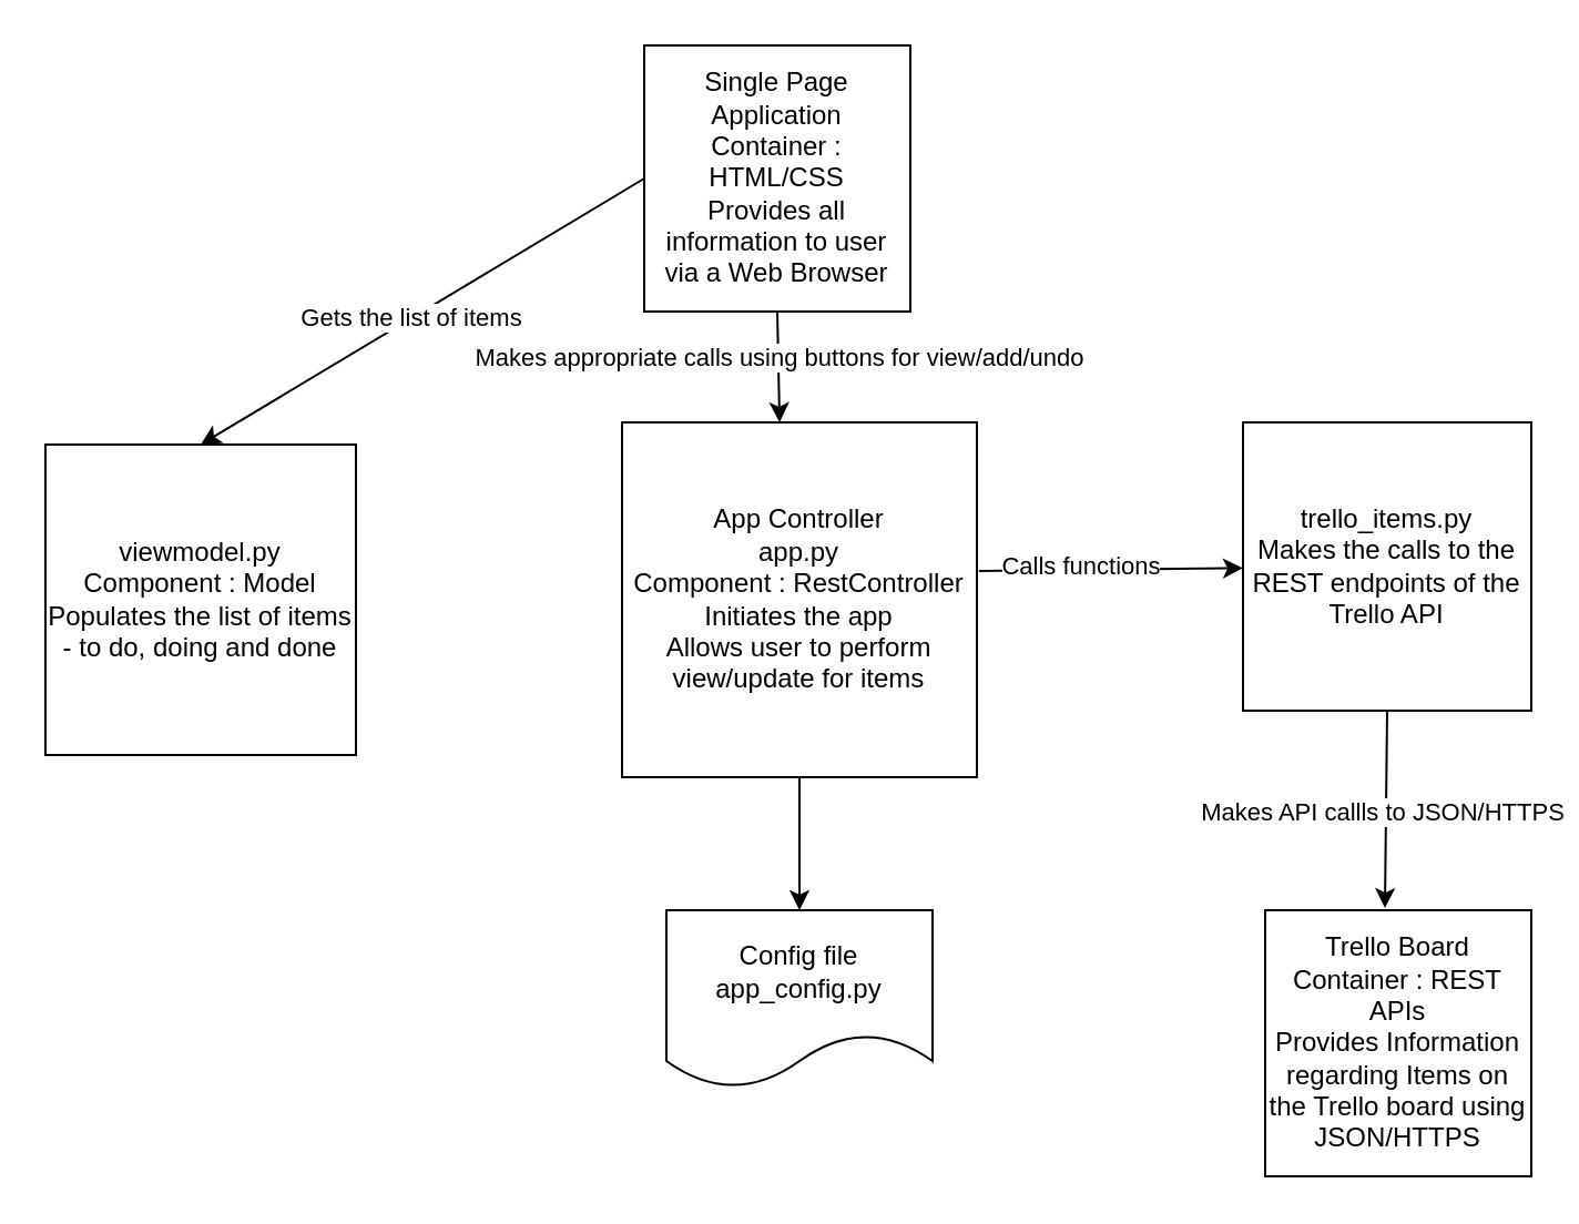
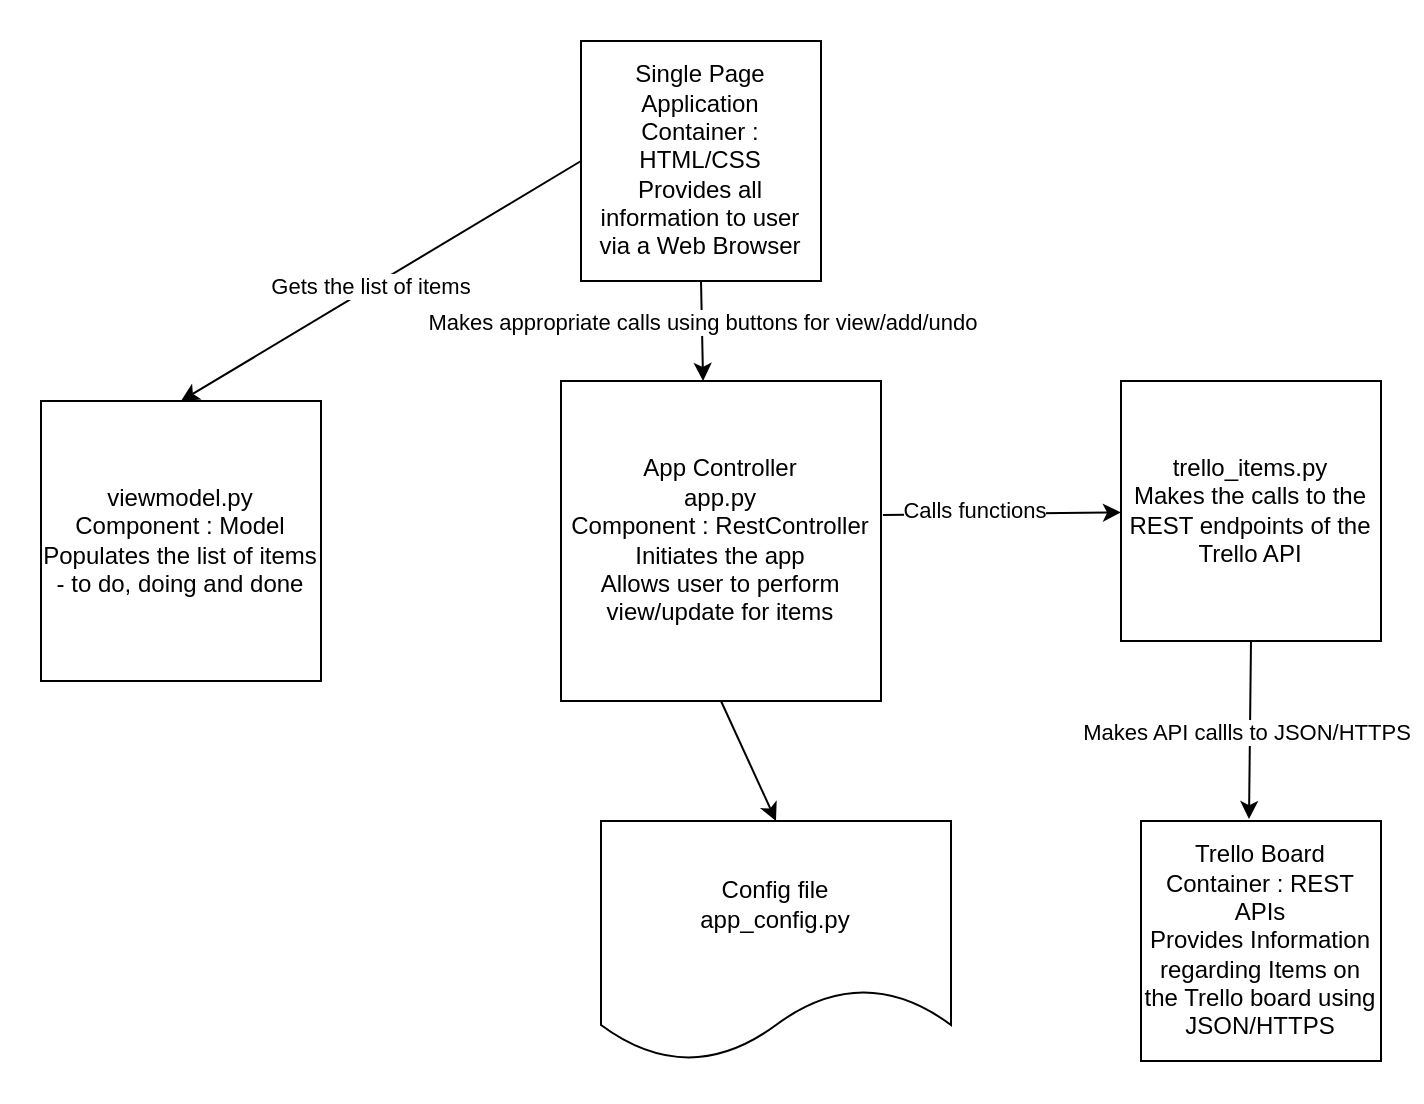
  <mxCell id="0" />
  <mxCell id="1" parent="0" />
  <mxCell id="2" value="&lt;span&gt;Single Page Application&lt;/span&gt;&lt;br&gt;&lt;span&gt;Container : HTML/CSS&lt;/span&gt;&lt;br&gt;&lt;span&gt;Provides all information to user via a Web Browser&lt;/span&gt;" style="whiteSpace=wrap;html=1;aspect=fixed;" vertex="1" parent="1"><mxGeometry x="290" y="20" width="120" height="120" as="geometry" /></mxCell>
  <mxCell id="3" value="App Controller&lt;br&gt;app.py&lt;br&gt;Component : RestController&lt;br&gt;Initiates the app&lt;br&gt;Allows user to perform view/update for items" style="whiteSpace=wrap;html=1;aspect=fixed;" vertex="1" parent="1"><mxGeometry x="280" y="190" width="160" height="160" as="geometry" /></mxCell>
- <mxCell id="4" value="Config file&lt;br&gt;app_config.py" style="shape=document;whiteSpace=wrap;html=1;boundedLbl=1;" vertex="1" parent="1"><mxGeometry x="300" y="410" width="120" height="80" as="geometry" /></mxCell>
+ <mxCell id="4" value="Config file&lt;br&gt;app_config.py" style="shape=document;whiteSpace=wrap;html=1;boundedLbl=1;" vertex="1" parent="1"><mxGeometry x="300" y="410" width="175" height="120" as="geometry" /></mxCell>
  <mxCell id="5" value="viewmodel.py&lt;br&gt;Component : Model&lt;br&gt;Populates the list of items - to do, doing and done" style="whiteSpace=wrap;html=1;aspect=fixed;" vertex="1" parent="1"><mxGeometry x="20" y="200" width="140" height="140" as="geometry" /></mxCell>
  <mxCell id="6" value="trello_items.py&lt;br&gt;Makes the calls to the REST endpoints of the Trello API" style="whiteSpace=wrap;html=1;aspect=fixed;" vertex="1" parent="1"><mxGeometry x="560" y="190" width="130" height="130" as="geometry" /></mxCell>
  <mxCell id="7" value="&lt;span&gt;Trello Board&lt;/span&gt;&lt;br&gt;&lt;span&gt;Container : REST APIs&lt;/span&gt;&lt;br&gt;&lt;span&gt;Provides Information regarding Items on the Trello board using JSON/HTTPS&lt;/span&gt;" style="whiteSpace=wrap;html=1;aspect=fixed;" vertex="1" parent="1"><mxGeometry x="570" y="410" width="120" height="120" as="geometry" /></mxCell>
  <mxCell id="8" value="" style="endArrow=classic;html=1;exitX=0.5;exitY=1;exitDx=0;exitDy=0;entryX=0.45;entryY=-0.008;entryDx=0;entryDy=0;entryPerimeter=0;" edge="1" parent="1" source="6" target="7"><mxGeometry width="50" height="50" relative="1" as="geometry"><mxPoint x="360" y="480" as="sourcePoint" /><mxPoint x="410" y="430" as="targetPoint" /></mxGeometry></mxCell>
  <mxCell id="9" value="Makes API callls to JSON/HTTPS" style="edgeLabel;html=1;align=center;verticalAlign=middle;resizable=0;points=[];" vertex="1" connectable="0" parent="8"><mxGeometry x="0.038" y="-2" relative="1" as="geometry"><mxPoint as="offset" /></mxGeometry></mxCell>
  <mxCell id="10" value="" style="endArrow=classic;html=1;exitX=0.5;exitY=1;exitDx=0;exitDy=0;entryX=0.5;entryY=0;entryDx=0;entryDy=0;" edge="1" parent="1" source="3" target="4"><mxGeometry width="50" height="50" relative="1" as="geometry"><mxPoint x="360" y="480" as="sourcePoint" /><mxPoint x="410" y="430" as="targetPoint" /></mxGeometry></mxCell>
  <mxCell id="11" value="" style="endArrow=classic;html=1;entryX=0.5;entryY=0;entryDx=0;entryDy=0;exitX=0;exitY=0.5;exitDx=0;exitDy=0;" edge="1" parent="1" source="2" target="5"><mxGeometry width="50" height="50" relative="1" as="geometry"><mxPoint x="280" y="80" as="sourcePoint" /><mxPoint x="410" y="300" as="targetPoint" /></mxGeometry></mxCell>
  <mxCell id="12" value="Gets the list of items" style="edgeLabel;html=1;align=center;verticalAlign=middle;resizable=0;points=[];" vertex="1" connectable="0" parent="11"><mxGeometry x="0.053" y="-1" relative="1" as="geometry"><mxPoint as="offset" /></mxGeometry></mxCell>
  <mxCell id="13" value="" style="endArrow=classic;html=1;exitX=0.5;exitY=1;exitDx=0;exitDy=0;entryX=0.444;entryY=0;entryDx=0;entryDy=0;entryPerimeter=0;" edge="1" parent="1" source="2" target="3"><mxGeometry width="50" height="50" relative="1" as="geometry"><mxPoint x="360" y="350" as="sourcePoint" /><mxPoint x="410" y="300" as="targetPoint" /></mxGeometry></mxCell>
  <mxCell id="14" value="Makes appropriate calls using buttons for view/add/undo" style="edgeLabel;html=1;align=center;verticalAlign=middle;resizable=0;points=[];" vertex="1" connectable="0" parent="13"><mxGeometry x="-0.16" relative="1" as="geometry"><mxPoint as="offset" /></mxGeometry></mxCell>
  <mxCell id="15" value="" style="endArrow=classic;html=1;exitX=1.006;exitY=0.419;exitDx=0;exitDy=0;exitPerimeter=0;" edge="1" parent="1" source="3" target="6"><mxGeometry width="50" height="50" relative="1" as="geometry"><mxPoint x="360" y="350" as="sourcePoint" /><mxPoint x="410" y="300" as="targetPoint" /></mxGeometry></mxCell>
  <mxCell id="16" value="Calls functions" style="edgeLabel;html=1;align=center;verticalAlign=middle;resizable=0;points=[];" vertex="1" connectable="0" parent="15"><mxGeometry x="-0.231" y="2" relative="1" as="geometry"><mxPoint as="offset" /></mxGeometry></mxCell>
